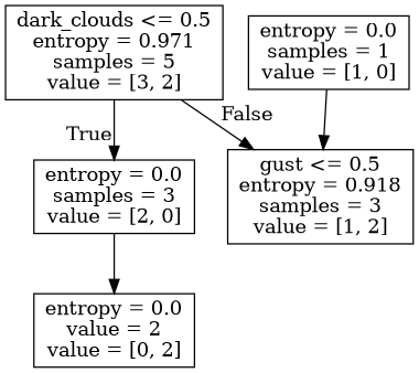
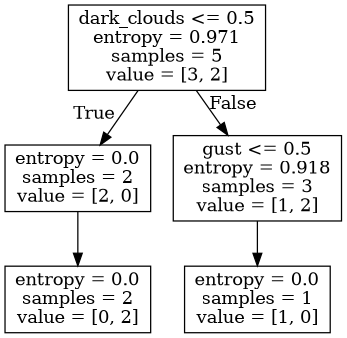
  digraph {
    node [shape=box]
    n1 [label="dark_clouds <= 0.5\nentropy = 0.971\nsamples = 5\nvalue = [3, 2]"]
-   n2 [label="entropy = 0.0\nsamples = 3\nvalue = [2, 0]"]
+   n2 [label="entropy = 0.0\nsamples = 2\nvalue = [2, 0]"]
    n3 [label="gust <= 0.5\nentropy = 0.918\nsamples = 3\nvalue = [1, 2]"]
-   n4 [label="entropy = 0.0\nvalue = 2\nvalue = [0, 2]"]
+   n4 [label="entropy = 0.0\nsamples = 2\nvalue = [0, 2]"]
    n5 [label="entropy = 0.0\nsamples = 1\nvalue = [1, 0]"]
    n1 -> n2 [headlabel=True labelangle=45 labeldistance=2.5]
    n1 -> n3 [headlabel=False labelangle=-45 labeldistance=2.5]
    n2 -> n4
-   n5 -> n3
+   n3 -> n5
  }
